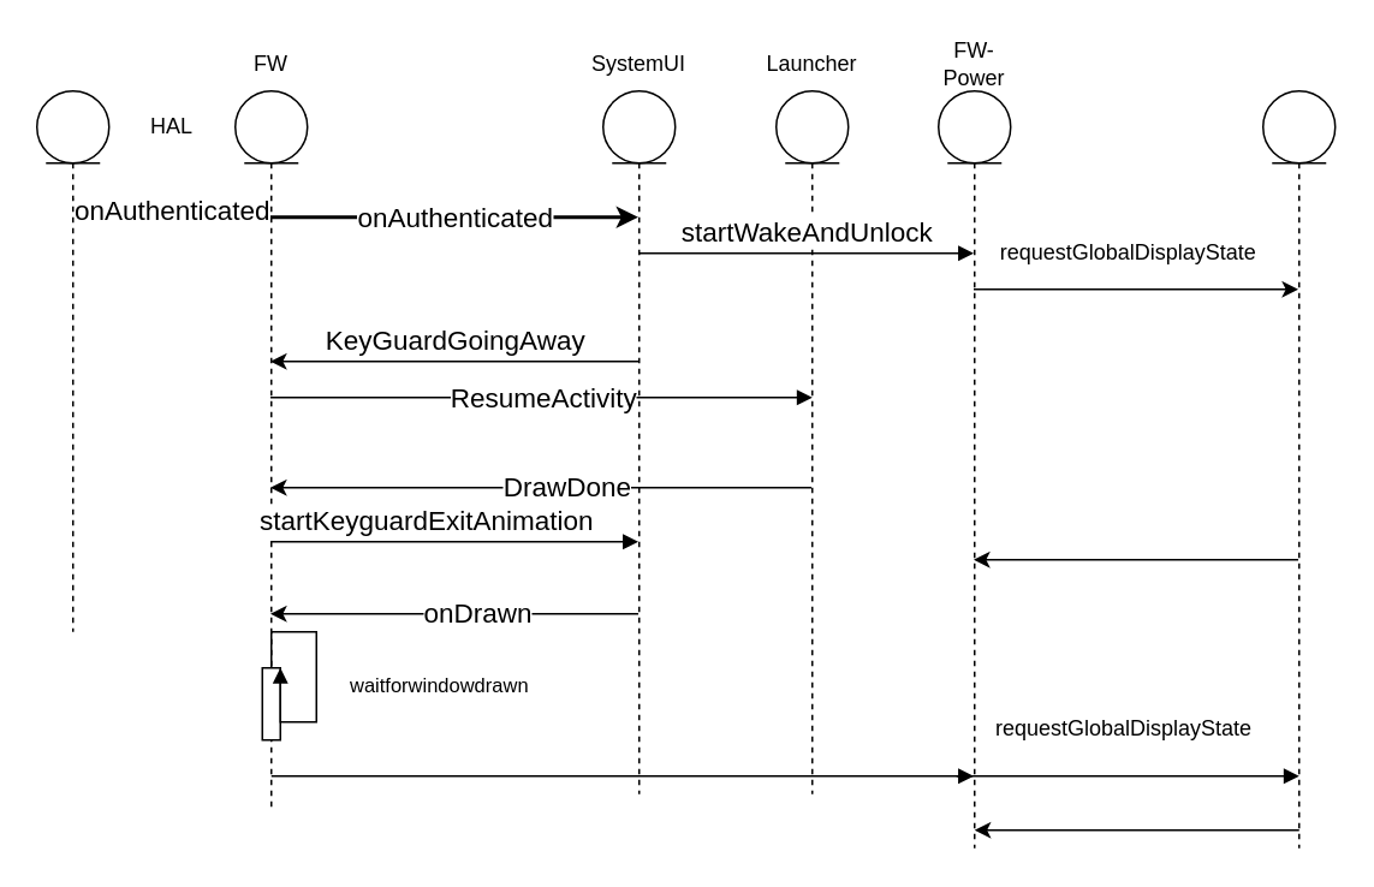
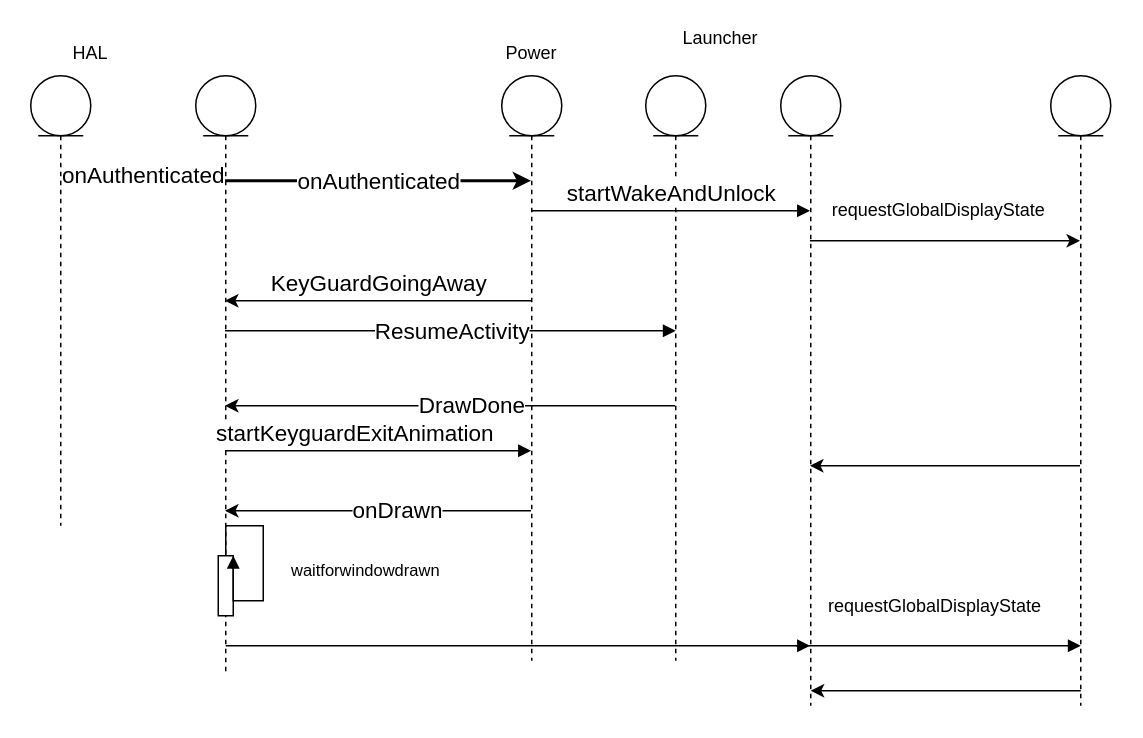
  <mxCell id="0" />
  <mxCell id="1" parent="0" />
  <mxCell id="2" style="edgeStyle=orthogonalEdgeStyle;rounded=0;orthogonalLoop=1;jettySize=auto;html=1;exitX=0.5;exitY=1;exitDx=0;exitDy=0;" parent="1" edge="1"><mxGeometry relative="1" as="geometry"><mxPoint x="60" y="80" as="sourcePoint" /><mxPoint x="60" y="80" as="targetPoint" /></mxGeometry></mxCell>
  <mxCell id="3" value="&lt;br&gt;&lt;span style=&quot;color: rgb(0 , 0 , 0) ; font-family: &amp;#34;helvetica&amp;#34; ; font-size: 15px ; font-style: normal ; font-weight: 400 ; letter-spacing: normal ; text-align: center ; text-indent: 0px ; text-transform: none ; word-spacing: 0px ; background-color: rgb(255 , 255 , 255) ; display: inline ; float: none&quot;&gt;onAuthenticated&lt;/span&gt;&lt;br&gt;" style="edgeStyle=orthogonalEdgeStyle;rounded=0;orthogonalLoop=1;jettySize=auto;html=1;" parent="1" source="4" target="7" edge="1"><mxGeometry relative="1" as="geometry"><Array as="points"><mxPoint x="100" y="110" /><mxPoint x="100" y="110" /></Array></mxGeometry></mxCell>
  <mxCell id="4" value="" style="shape=umlLifeline;participant=umlEntity;perimeter=lifelinePerimeter;whiteSpace=wrap;html=1;container=1;collapsible=0;recursiveResize=0;verticalAlign=top;spacingTop=36;outlineConnect=0;" parent="1" vertex="1"><mxGeometry x="20" y="50" width="40" height="300" as="geometry" /></mxCell>
- <mxCell id="5" value="HAL" style="text;html=1;strokeColor=none;fillColor=none;align=center;verticalAlign=middle;whiteSpace=wrap;rounded=0;" parent="1" vertex="1"><mxGeometry x="75" y="55" width="40" height="30" as="geometry" /></mxCell>
+ <mxCell id="5" value="HAL" style="text;html=1;strokeColor=none;fillColor=none;align=center;verticalAlign=middle;whiteSpace=wrap;rounded=0;" parent="1" vertex="1"><mxGeometry x="40" y="20" width="40" height="30" as="geometry" /></mxCell>
  <mxCell id="6" value="onAuthenticated" style="edgeStyle=orthogonalEdgeStyle;rounded=0;orthogonalLoop=1;jettySize=auto;html=1;strokeWidth=2;fontSize=15;" parent="1" source="7" target="15" edge="1"><mxGeometry relative="1" as="geometry"><mxPoint x="330" y="150" as="targetPoint" /><Array as="points"><mxPoint x="180" y="120" /><mxPoint x="180" y="120" /></Array></mxGeometry></mxCell>
  <mxCell id="7" value="" style="shape=umlLifeline;participant=umlEntity;perimeter=lifelinePerimeter;whiteSpace=wrap;html=1;container=1;collapsible=0;recursiveResize=0;verticalAlign=top;spacingTop=36;outlineConnect=0;" parent="1" vertex="1"><mxGeometry x="130" y="50" width="40" height="400" as="geometry" /></mxCell>
  <mxCell id="8" value="" style="html=1;points=[];perimeter=orthogonalPerimeter;" vertex="1" parent="7"><mxGeometry x="15" y="320" width="10" height="40" as="geometry" /></mxCell>
  <mxCell id="9" value="waitforwindowdrawn" style="edgeStyle=orthogonalEdgeStyle;html=1;align=left;spacingLeft=2;endArrow=block;rounded=0;entryX=1;entryY=0;" edge="1" target="8" parent="7" source="8"><mxGeometry x="0.035" y="15" relative="1" as="geometry"><mxPoint x="20" y="300" as="sourcePoint" /><Array as="points"><mxPoint x="20" y="300" /><mxPoint x="45" y="300" /><mxPoint x="45" y="350" /><mxPoint x="25" y="350" /></Array><mxPoint as="offset" /></mxGeometry></mxCell>
- <mxCell id="10" value="FW" style="text;html=1;strokeColor=none;fillColor=none;align=center;verticalAlign=middle;whiteSpace=wrap;rounded=0;" parent="1" vertex="1"><mxGeometry x="130" y="20" width="40" height="30" as="geometry" /></mxCell>
  <mxCell id="11" value="&lt;span style=&quot;color: rgb(0 , 0 , 0) ; font-family: sans-serif ; font-size: 12px ; font-style: normal ; font-weight: 400 ; letter-spacing: normal ; text-indent: 0px ; text-transform: none ; word-spacing: 0px ; background-color: rgb(255 , 255 , 255) ; display: inline ; float: none&quot;&gt;requestGlobalDisplayState&lt;/span&gt;" style="edgeStyle=orthogonalEdgeStyle;rounded=0;orthogonalLoop=1;jettySize=auto;html=1;strokeWidth=1;fontSize=15;labelPosition=center;verticalLabelPosition=top;align=center;verticalAlign=bottom;" parent="1" source="12" target="25" edge="1"><mxGeometry x="-0.053" y="10" relative="1" as="geometry"><Array as="points"><mxPoint x="600" y="160" /><mxPoint x="600" y="160" /></Array><mxPoint as="offset" /></mxGeometry></mxCell>
  <mxCell id="12" value="" style="shape=umlLifeline;participant=umlEntity;perimeter=lifelinePerimeter;whiteSpace=wrap;html=1;container=1;collapsible=0;recursiveResize=0;verticalAlign=top;spacingTop=36;outlineConnect=0;" parent="1" vertex="1"><mxGeometry x="520" y="50" width="40" height="420" as="geometry" /></mxCell>
- <mxCell id="13" value="FW-Power" style="text;html=1;strokeColor=none;fillColor=none;align=center;verticalAlign=middle;whiteSpace=wrap;rounded=0;" parent="1" vertex="1"><mxGeometry x="520" y="20" width="40" height="30" as="geometry" /></mxCell>
  <mxCell id="14" value="KeyGuardGoingAway" style="edgeStyle=orthogonalEdgeStyle;rounded=0;orthogonalLoop=1;jettySize=auto;html=1;fontSize=15;labelPosition=center;verticalLabelPosition=top;align=center;verticalAlign=bottom;" parent="1" source="15" target="7" edge="1"><mxGeometry relative="1" as="geometry"><Array as="points"><mxPoint x="180" y="200" /><mxPoint x="180" y="200" /></Array></mxGeometry></mxCell>
  <mxCell id="15" value="" style="shape=umlLifeline;participant=umlEntity;perimeter=lifelinePerimeter;whiteSpace=wrap;html=1;container=1;collapsible=0;recursiveResize=0;verticalAlign=top;spacingTop=36;outlineConnect=0;" parent="1" vertex="1"><mxGeometry x="334" y="50" width="40" height="390" as="geometry" /></mxCell>
- <mxCell id="16" value="SystemUI" style="text;html=1;strokeColor=none;fillColor=none;align=center;verticalAlign=middle;whiteSpace=wrap;rounded=0;" parent="1" vertex="1"><mxGeometry x="334" y="20" width="40" height="30" as="geometry" /></mxCell>
+ <mxCell id="16" value="Power" style="text;html=1;strokeColor=none;fillColor=none;align=center;verticalAlign=middle;whiteSpace=wrap;rounded=0;" parent="1" vertex="1"><mxGeometry x="334" y="20" width="40" height="30" as="geometry" /></mxCell>
  <mxCell id="17" value="" style="edgeStyle=orthogonalEdgeStyle;rounded=0;orthogonalLoop=1;jettySize=auto;html=1;verticalAlign=top;horizontal=1;fontSize=15;" parent="1" source="19" target="7" edge="1"><mxGeometry relative="1" as="geometry"><Array as="points"><mxPoint x="400" y="270" /><mxPoint x="400" y="270" /></Array></mxGeometry></mxCell>
  <mxCell id="18" value="DrawDone" style="edgeLabel;html=1;align=right;verticalAlign=bottom;resizable=0;points=[];fontSize=15;labelPosition=left;verticalLabelPosition=top;" parent="17" vertex="1" connectable="0"><mxGeometry x="-0.162" relative="1" as="geometry"><mxPoint x="26.5" y="10" as="offset" /></mxGeometry></mxCell>
  <mxCell id="19" value="" style="shape=umlLifeline;participant=umlEntity;perimeter=lifelinePerimeter;whiteSpace=wrap;html=1;container=1;collapsible=0;recursiveResize=0;verticalAlign=top;spacingTop=36;outlineConnect=0;" parent="1" vertex="1"><mxGeometry x="430" y="50" width="40" height="390" as="geometry" /></mxCell>
- <mxCell id="20" value="Launcher" style="text;html=1;strokeColor=none;fillColor=none;align=center;verticalAlign=middle;whiteSpace=wrap;rounded=0;" parent="1" vertex="1"><mxGeometry x="430" y="20" width="40" height="30" as="geometry" /></mxCell>
+ <mxCell id="20" value="Launcher" style="text;html=1;strokeColor=none;fillColor=none;align=center;verticalAlign=middle;whiteSpace=wrap;rounded=0;" parent="1" vertex="1"><mxGeometry x="460" y="10" width="40" height="30" as="geometry" /></mxCell>
  <mxCell id="21" value="&lt;font style=&quot;font-size: 15px&quot;&gt;ResumeActivity&lt;/font&gt;" style="html=1;verticalAlign=middle;endArrow=block;align=center;labelPosition=center;verticalLabelPosition=middle;" parent="1" source="7" target="19" edge="1"><mxGeometry width="80" relative="1" as="geometry"><mxPoint x="310" y="210" as="sourcePoint" /><mxPoint x="460" y="290" as="targetPoint" /><Array as="points"><mxPoint x="210" y="220" /><mxPoint x="450" y="220" /></Array></mxGeometry></mxCell>
  <mxCell id="22" value="&lt;font style=&quot;font-size: 15px&quot;&gt;startKeyguardExitAnimation&lt;/font&gt;" style="html=1;verticalAlign=bottom;endArrow=block;" parent="1" source="7" target="15" edge="1"><mxGeometry x="-0.16" width="80" relative="1" as="geometry"><mxPoint x="150" y="280" as="sourcePoint" /><mxPoint x="230" y="280" as="targetPoint" /><Array as="points"><mxPoint x="190" y="300" /></Array><mxPoint as="offset" /></mxGeometry></mxCell>
  <mxCell id="23" value="startWakeAndUnlock" style="html=1;verticalAlign=bottom;endArrow=block;strokeWidth=1;fontSize=15;rounded=0;" parent="1" source="15" target="12" edge="1"><mxGeometry width="80" relative="1" as="geometry"><mxPoint x="310" y="210" as="sourcePoint" /><mxPoint x="390" y="210" as="targetPoint" /><Array as="points"><mxPoint x="380" y="140" /></Array></mxGeometry></mxCell>
  <mxCell id="24" value="" style="edgeStyle=orthogonalEdgeStyle;rounded=0;orthogonalLoop=1;jettySize=auto;html=1;strokeWidth=1;fontSize=15;" parent="1" source="25" target="12" edge="1"><mxGeometry relative="1" as="geometry"><mxPoint x="599.5" y="200" as="targetPoint" /><Array as="points"><mxPoint x="630" y="310" /><mxPoint x="630" y="310" /></Array></mxGeometry></mxCell>
  <mxCell id="25" value="" style="shape=umlLifeline;participant=umlEntity;perimeter=lifelinePerimeter;whiteSpace=wrap;html=1;container=1;collapsible=0;recursiveResize=0;verticalAlign=top;spacingTop=36;outlineConnect=0;" parent="1" vertex="1"><mxGeometry x="700" y="50" width="40" height="420" as="geometry" /></mxCell>
  <mxCell id="26" value="" style="edgeStyle=orthogonalEdgeStyle;rounded=0;orthogonalLoop=1;jettySize=auto;html=1;verticalAlign=top;horizontal=1;fontSize=15;" edge="1" parent="1" source="15" target="7"><mxGeometry relative="1" as="geometry"><Array as="points"><mxPoint x="210" y="340" /><mxPoint x="210" y="340" /></Array><mxPoint x="440" y="410" as="sourcePoint" /><mxPoint x="140" y="410" as="targetPoint" /></mxGeometry></mxCell>
  <mxCell id="27" value="onDrawn" style="edgeLabel;html=1;align=right;verticalAlign=bottom;resizable=0;points=[];fontSize=15;labelPosition=left;verticalLabelPosition=top;" vertex="1" connectable="0" parent="26"><mxGeometry x="-0.162" relative="1" as="geometry"><mxPoint x="26.5" y="10" as="offset" /></mxGeometry></mxCell>
  <mxCell id="28" value="" style="html=1;verticalAlign=bottom;labelBackgroundColor=none;endArrow=block;endFill=1;" edge="1" parent="1" target="12"><mxGeometry width="160" relative="1" as="geometry"><mxPoint x="150" y="430" as="sourcePoint" /><mxPoint x="310" y="430" as="targetPoint" /></mxGeometry></mxCell>
  <mxCell id="29" value="" style="html=1;verticalAlign=bottom;labelBackgroundColor=none;endArrow=block;endFill=1;" edge="1" parent="1"><mxGeometry width="160" relative="1" as="geometry"><mxPoint x="530" y="430" as="sourcePoint" /><mxPoint x="720" y="430" as="targetPoint" /></mxGeometry></mxCell>
  <mxCell id="30" value="" style="edgeStyle=orthogonalEdgeStyle;rounded=0;orthogonalLoop=1;jettySize=auto;html=1;strokeWidth=1;fontSize=15;" edge="1" parent="1"><mxGeometry relative="1" as="geometry"><mxPoint x="540" y="460" as="targetPoint" /><Array as="points"><mxPoint x="630.5" y="460" /><mxPoint x="630.5" y="460" /></Array><mxPoint x="720" y="460" as="sourcePoint" /></mxGeometry></mxCell>
  <mxCell id="31" value="&lt;span style=&quot;color: rgb(0, 0, 0); font-family: sans-serif; font-size: 12px; font-style: normal; font-weight: 400; letter-spacing: normal; text-align: center; text-indent: 0px; text-transform: none; word-spacing: 0px; background-color: rgb(255, 255, 255); display: inline; float: none;&quot;&gt;requestGlobalDisplayState&lt;/span&gt;" style="text;whiteSpace=wrap;html=1;" vertex="1" parent="1"><mxGeometry x="550" y="390" width="180" height="30" as="geometry" /></mxCell>
